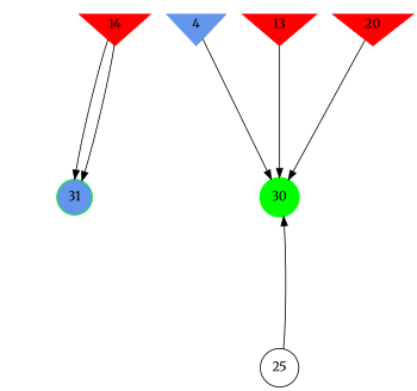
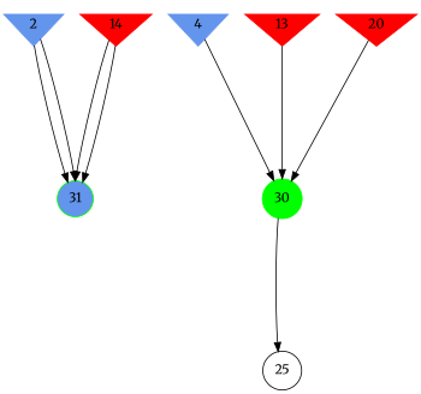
  digraph {
    fontname=Merriweather
    ranksep=2.0
    node [color=red fontname=Merriweather shape=invtriangle style=filled]
    edge [fontname=Merriweather]
+   2 [color=cornflowerblue]
    4 [color=cornflowerblue]
    13
    14
    20
    25 [color=black shape=circle style=""]
    30 [color=green shape=circle]
    31 [color=green fillcolor=cornflowerblue shape=circle]
    subgraph sub_1 {
      rank=same
+     2
      4
      13
      14
      20
    }
    subgraph sub_2 {
      rank=same
      25
    }
    subgraph sub_3 {
      rank=same
      30
      31
    }
+   2 -> 31
+   2 -> 31
    4 -> 30
    13 -> 30
    14 -> 31
    14 -> 31
    20 -> 30
-   25 -> 30
+   30 -> 25
  }
